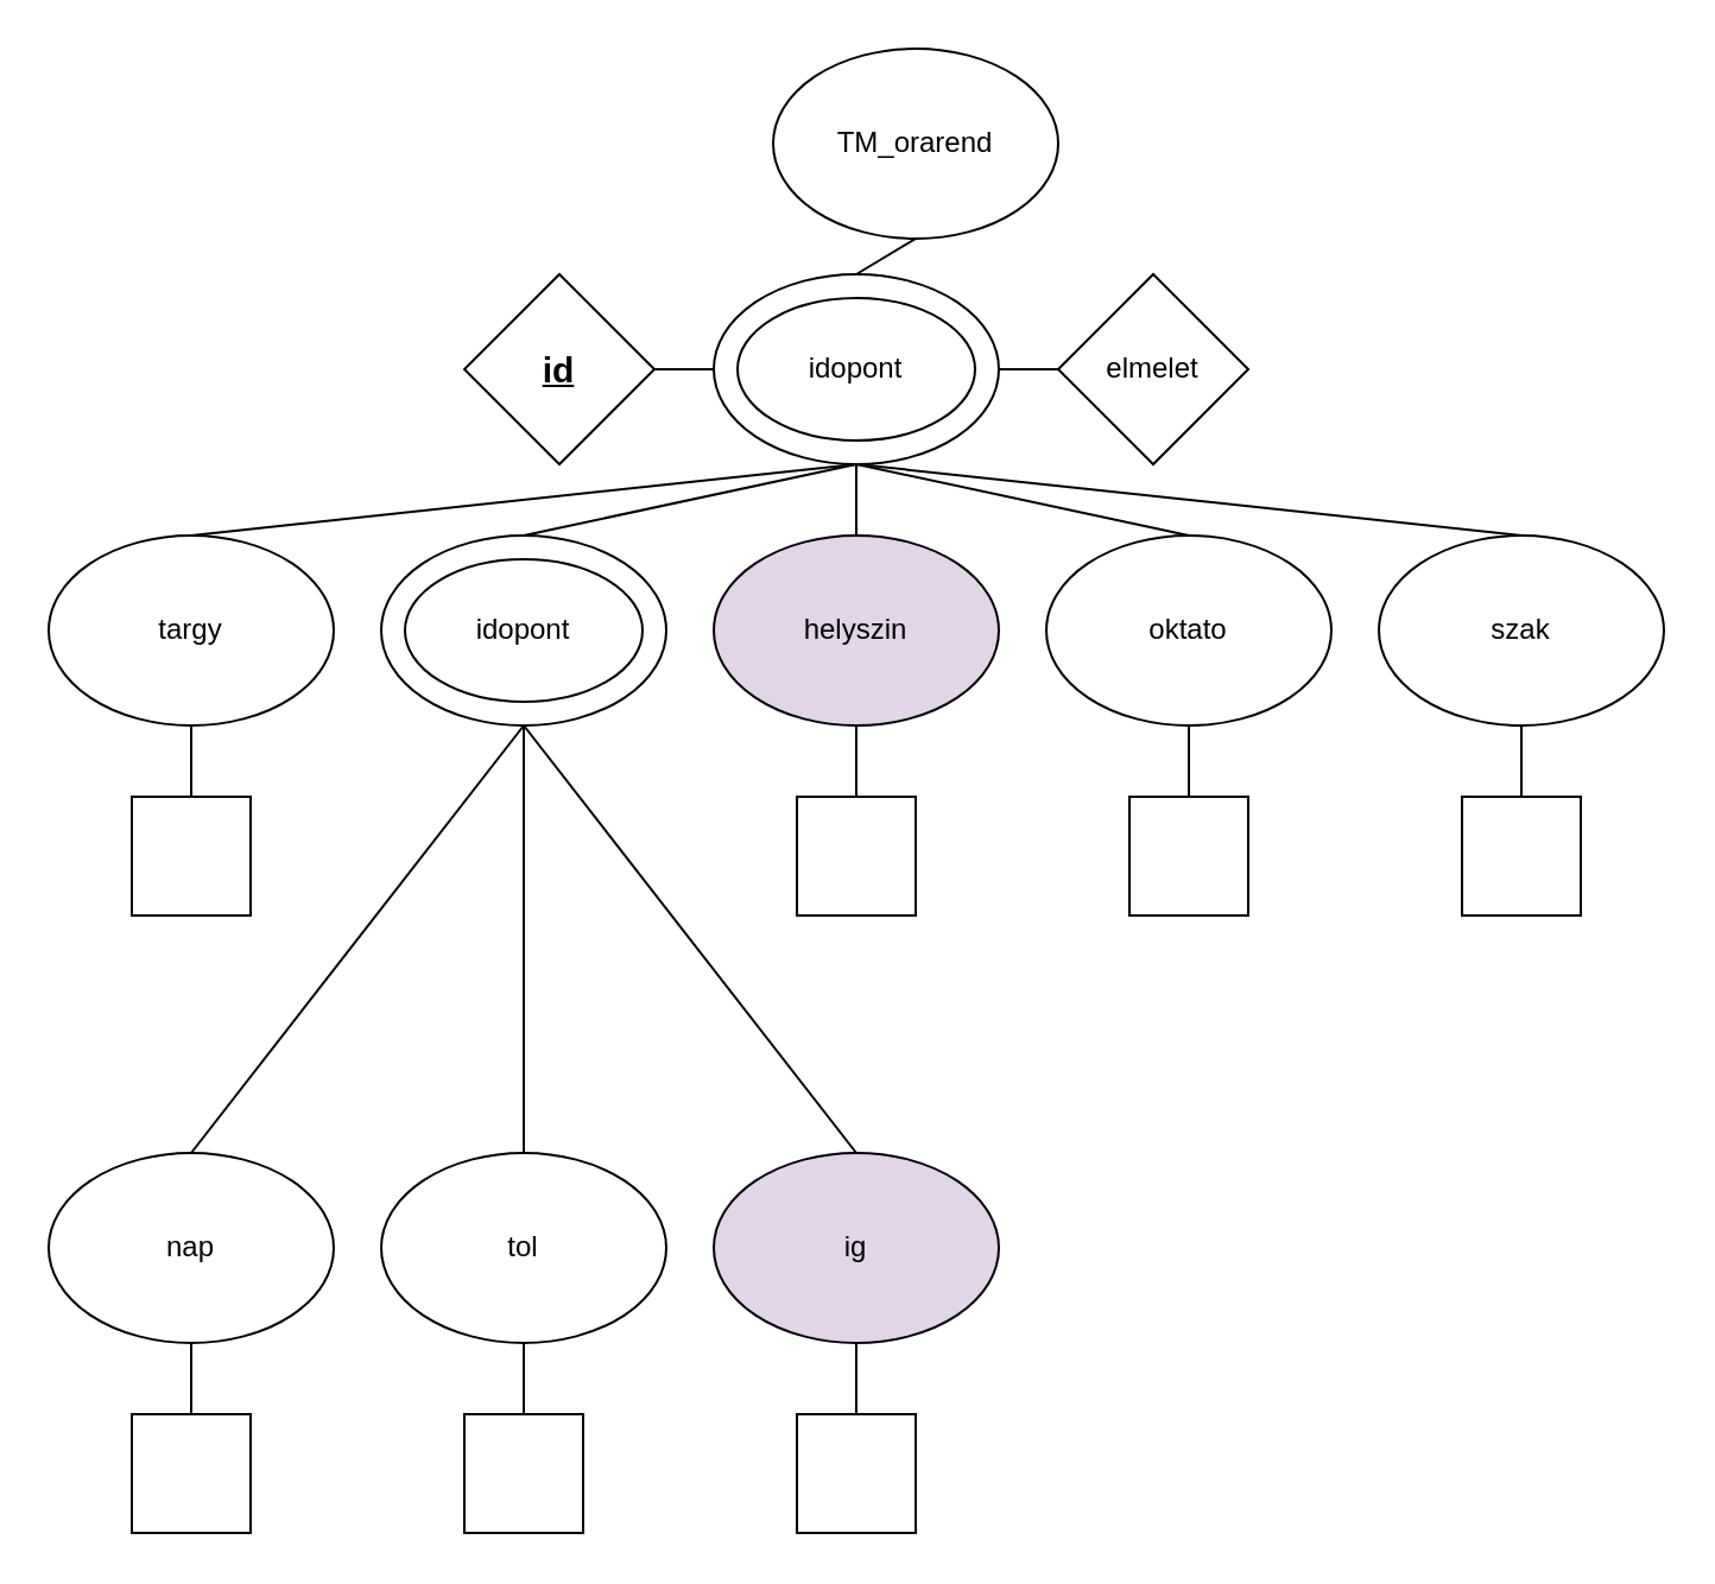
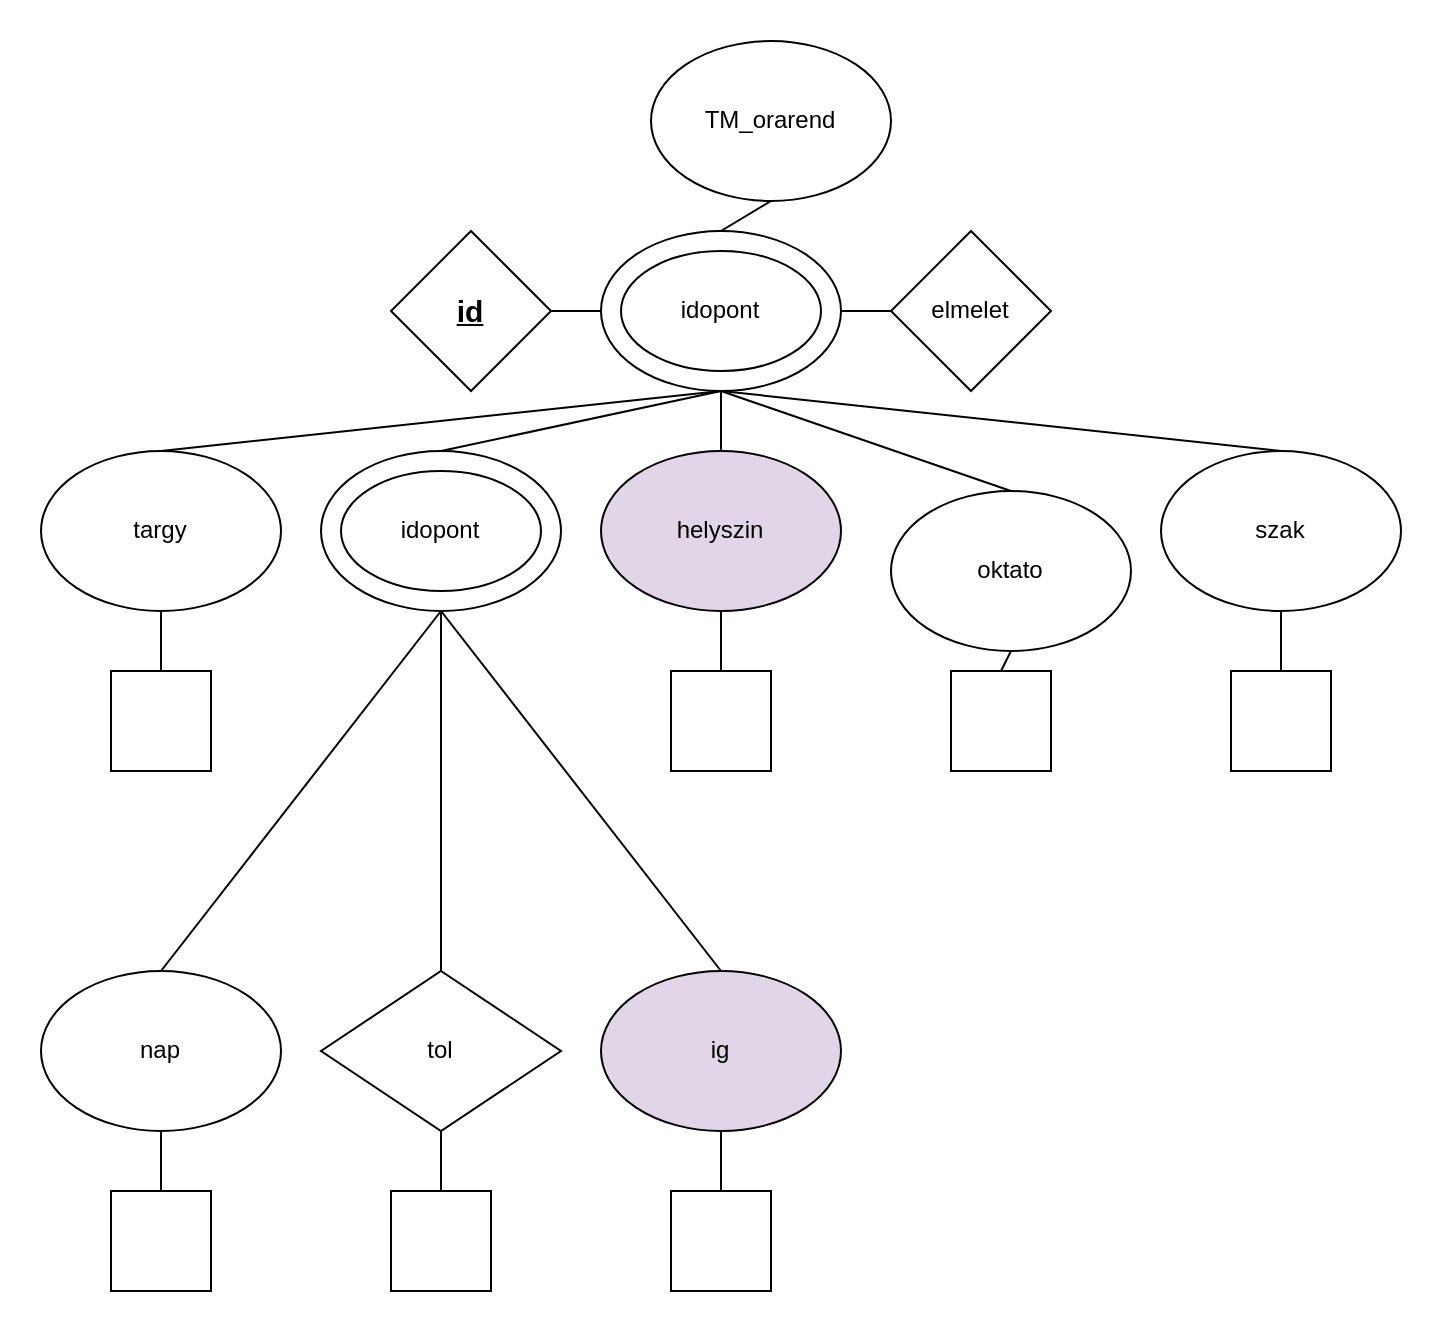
  <mxCell id="0" />
  <mxCell id="1" parent="0" />
  <mxCell id="2" value="TM_orarend" style="ellipse;whiteSpace=wrap;html=1;" parent="1" vertex="1"><mxGeometry x="325" y="20" width="120" height="80" as="geometry" /></mxCell>
  <mxCell id="3" value="&lt;u&gt;&lt;b&gt;&lt;font style=&quot;font-size: 15px;&quot;&gt;id&lt;/font&gt;&lt;/b&gt;&lt;/u&gt;" style="rhombus;whiteSpace=wrap;html=1;" parent="1" vertex="1"><mxGeometry x="195" y="115" width="80" height="80" as="geometry" /></mxCell>
  <mxCell id="4" value="elmelet" style="rhombus;whiteSpace=wrap;html=1;" parent="1" vertex="1"><mxGeometry x="445" y="115" width="80" height="80" as="geometry" /></mxCell>
  <mxCell id="5" value="idopont" style="ellipse;whiteSpace=wrap;html=1;" parent="1" vertex="1"><mxGeometry x="160" y="225" width="120" height="80" as="geometry" /></mxCell>
  <mxCell id="6" value="idopont" style="ellipse;whiteSpace=wrap;html=1;" parent="1" vertex="1"><mxGeometry x="170" y="235" width="100" height="60" as="geometry" /></mxCell>
  <mxCell id="7" value="helyszin" style="ellipse;whiteSpace=wrap;html=1;fillColor=#e1d5e7;" parent="1" vertex="1"><mxGeometry x="300" y="225" width="120" height="80" as="geometry" /></mxCell>
- <mxCell id="8" value="oktato" style="ellipse;whiteSpace=wrap;html=1;" parent="1" vertex="1"><mxGeometry x="440" y="225" width="120" height="80" as="geometry" /></mxCell>
+ <mxCell id="8" value="oktato" style="ellipse;whiteSpace=wrap;html=1;" parent="1" vertex="1"><mxGeometry x="445" y="245" width="120" height="80" as="geometry" /></mxCell>
  <mxCell id="9" value="szak" style="ellipse;whiteSpace=wrap;html=1;" parent="1" vertex="1"><mxGeometry x="580" y="225" width="120" height="80" as="geometry" /></mxCell>
  <mxCell id="10" value="targy" style="ellipse;whiteSpace=wrap;html=1;" parent="1" vertex="1"><mxGeometry x="20" y="225" width="120" height="80" as="geometry" /></mxCell>
  <mxCell id="11" value="nap" style="ellipse;whiteSpace=wrap;html=1;" parent="1" vertex="1"><mxGeometry x="20" y="485" width="120" height="80" as="geometry" /></mxCell>
- <mxCell id="12" value="tol" style="ellipse;whiteSpace=wrap;html=1;" parent="1" vertex="1"><mxGeometry x="160" y="485" width="120" height="80" as="geometry" /></mxCell>
+ <mxCell id="12" value="tol" style="rhombus;whiteSpace=wrap;html=1;" parent="1" vertex="1"><mxGeometry x="160" y="485" width="120" height="80" as="geometry" /></mxCell>
  <mxCell id="13" value="ig" style="ellipse;whiteSpace=wrap;html=1;fillColor=#e1d5e7;" parent="1" vertex="1"><mxGeometry x="300" y="485" width="120" height="80" as="geometry" /></mxCell>
  <mxCell id="14" value="" style="rounded=0;whiteSpace=wrap;html=1;" parent="1" vertex="1"><mxGeometry x="55" y="595" width="50" height="50" as="geometry" /></mxCell>
  <mxCell id="15" value="" style="rounded=0;whiteSpace=wrap;html=1;" parent="1" vertex="1"><mxGeometry x="195" y="595" width="50" height="50" as="geometry" /></mxCell>
  <mxCell id="16" value="" style="rounded=0;whiteSpace=wrap;html=1;" parent="1" vertex="1"><mxGeometry x="335" y="595" width="50" height="50" as="geometry" /></mxCell>
  <mxCell id="17" value="" style="rounded=0;whiteSpace=wrap;html=1;" parent="1" vertex="1"><mxGeometry x="335" y="335" width="50" height="50" as="geometry" /></mxCell>
  <mxCell id="18" value="" style="rounded=0;whiteSpace=wrap;html=1;" parent="1" vertex="1"><mxGeometry x="475" y="335" width="50" height="50" as="geometry" /></mxCell>
  <mxCell id="19" value="" style="rounded=0;whiteSpace=wrap;html=1;" parent="1" vertex="1"><mxGeometry x="615" y="335" width="50" height="50" as="geometry" /></mxCell>
  <mxCell id="20" value="" style="rounded=0;whiteSpace=wrap;html=1;" parent="1" vertex="1"><mxGeometry x="55" y="335" width="50" height="50" as="geometry" /></mxCell>
  <mxCell id="21" value="" style="endArrow=none;html=1;rounded=0;entryX=0.5;entryY=1;entryDx=0;entryDy=0;exitX=0.5;exitY=0;exitDx=0;exitDy=0;" parent="1" source="25" target="2" edge="1"><mxGeometry width="50" height="50" relative="1" as="geometry"><mxPoint x="395" y="125" as="sourcePoint" /><mxPoint x="220" y="265" as="targetPoint" /></mxGeometry></mxCell>
  <mxCell id="22" value="" style="endArrow=none;html=1;rounded=0;entryX=0.5;entryY=1;entryDx=0;entryDy=0;" parent="1" source="7" target="25" edge="1"><mxGeometry width="50" height="50" relative="1" as="geometry"><mxPoint x="170" y="315" as="sourcePoint" /><mxPoint x="395" y="195" as="targetPoint" /></mxGeometry></mxCell>
  <mxCell id="23" value="" style="endArrow=none;html=1;rounded=0;entryX=0.5;entryY=1;entryDx=0;entryDy=0;exitX=0.5;exitY=0;exitDx=0;exitDy=0;" parent="1" source="8" target="25" edge="1"><mxGeometry width="50" height="50" relative="1" as="geometry"><mxPoint x="440" y="267" as="sourcePoint" /><mxPoint x="437.426" y="183.284" as="targetPoint" /></mxGeometry></mxCell>
  <mxCell id="24" value="" style="endArrow=none;html=1;rounded=0;exitX=0.5;exitY=0;exitDx=0;exitDy=0;" parent="1" source="9" edge="1"><mxGeometry width="50" height="50" relative="1" as="geometry"><mxPoint x="529" y="326" as="sourcePoint" /><mxPoint x="360" y="195" as="targetPoint" /></mxGeometry></mxCell>
  <mxCell id="25" value="idopont" style="ellipse;whiteSpace=wrap;html=1;" parent="1" vertex="1"><mxGeometry x="300" y="115" width="120" height="80" as="geometry" /></mxCell>
  <mxCell id="26" value="idopont" style="ellipse;whiteSpace=wrap;html=1;" parent="1" vertex="1"><mxGeometry x="310" y="125" width="100" height="60" as="geometry" /></mxCell>
  <mxCell id="27" value="" style="endArrow=none;html=1;rounded=0;entryX=0.5;entryY=1;entryDx=0;entryDy=0;exitX=0.5;exitY=0;exitDx=0;exitDy=0;" parent="1" source="10" target="25" edge="1"><mxGeometry width="50" height="50" relative="1" as="geometry"><mxPoint x="782" y="301" as="sourcePoint" /><mxPoint x="610" y="215" as="targetPoint" /></mxGeometry></mxCell>
  <mxCell id="28" value="" style="endArrow=none;html=1;rounded=0;exitX=1;exitY=0.5;exitDx=0;exitDy=0;entryX=0;entryY=0.5;entryDx=0;entryDy=0;" parent="1" source="3" edge="1" target="25"><mxGeometry width="50" height="50" relative="1" as="geometry"><mxPoint x="778" y="283" as="sourcePoint" /><mxPoint x="320" y="125" as="targetPoint" /></mxGeometry></mxCell>
  <mxCell id="29" value="" style="endArrow=none;html=1;rounded=0;exitX=0;exitY=0.5;exitDx=0;exitDy=0;entryX=1;entryY=0.5;entryDx=0;entryDy=0;" parent="1" source="4" target="25" edge="1"><mxGeometry width="50" height="50" relative="1" as="geometry"><mxPoint x="240" y="275" as="sourcePoint" /><mxPoint x="410" y="135" as="targetPoint" /></mxGeometry></mxCell>
  <mxCell id="30" value="" style="endArrow=none;html=1;rounded=0;exitX=0.5;exitY=0;exitDx=0;exitDy=0;entryX=0.5;entryY=1;entryDx=0;entryDy=0;" parent="1" source="5" target="25" edge="1"><mxGeometry width="50" height="50" relative="1" as="geometry"><mxPoint x="310" y="285" as="sourcePoint" /><mxPoint x="515" y="215" as="targetPoint" /></mxGeometry></mxCell>
  <mxCell id="31" value="" style="endArrow=none;html=1;rounded=0;entryX=0.5;entryY=1;entryDx=0;entryDy=0;exitX=0.5;exitY=0;exitDx=0;exitDy=0;" parent="1" source="17" target="7" edge="1"><mxGeometry width="50" height="50" relative="1" as="geometry"><mxPoint x="390" y="235" as="sourcePoint" /><mxPoint x="390" y="205" as="targetPoint" /></mxGeometry></mxCell>
  <mxCell id="32" value="" style="endArrow=none;html=1;rounded=0;entryX=0.5;entryY=1;entryDx=0;entryDy=0;exitX=0.5;exitY=0;exitDx=0;exitDy=0;" parent="1" source="18" target="8" edge="1"><mxGeometry width="50" height="50" relative="1" as="geometry"><mxPoint x="470" y="365" as="sourcePoint" /><mxPoint x="470" y="335" as="targetPoint" /></mxGeometry></mxCell>
  <mxCell id="33" value="" style="endArrow=none;html=1;rounded=0;entryX=0.5;entryY=1;entryDx=0;entryDy=0;exitX=0.5;exitY=0;exitDx=0;exitDy=0;" parent="1" source="19" target="9" edge="1"><mxGeometry width="50" height="50" relative="1" as="geometry"><mxPoint x="640" y="325" as="sourcePoint" /><mxPoint x="590" y="315" as="targetPoint" /></mxGeometry></mxCell>
  <mxCell id="34" value="" style="endArrow=none;html=1;rounded=0;entryX=0.5;entryY=1;entryDx=0;entryDy=0;exitX=0.5;exitY=0;exitDx=0;exitDy=0;" parent="1" source="20" target="10" edge="1"><mxGeometry width="50" height="50" relative="1" as="geometry"><mxPoint x="680" y="345" as="sourcePoint" /><mxPoint x="680" y="325" as="targetPoint" /></mxGeometry></mxCell>
  <mxCell id="35" value="" style="endArrow=none;html=1;rounded=0;exitX=0.5;exitY=1;exitDx=0;exitDy=0;entryX=0.5;entryY=0;entryDx=0;entryDy=0;" parent="1" source="5" target="12" edge="1"><mxGeometry width="50" height="50" relative="1" as="geometry"><mxPoint x="290" y="267" as="sourcePoint" /><mxPoint x="388" y="225" as="targetPoint" /></mxGeometry></mxCell>
  <mxCell id="36" value="" style="endArrow=none;html=1;rounded=0;entryX=0.5;entryY=0;entryDx=0;entryDy=0;exitX=0.5;exitY=1;exitDx=0;exitDy=0;" parent="1" source="5" target="13" edge="1"><mxGeometry width="50" height="50" relative="1" as="geometry"><mxPoint x="220" y="315" as="sourcePoint" /><mxPoint x="270" y="555" as="targetPoint" /></mxGeometry></mxCell>
  <mxCell id="37" value="" style="endArrow=none;html=1;rounded=0;entryX=0.5;entryY=0;entryDx=0;entryDy=0;" parent="1" target="11" edge="1"><mxGeometry width="50" height="50" relative="1" as="geometry"><mxPoint x="220" y="305" as="sourcePoint" /><mxPoint x="408" y="417" as="targetPoint" /></mxGeometry></mxCell>
  <mxCell id="38" value="" style="endArrow=none;html=1;rounded=0;entryX=0.5;entryY=1;entryDx=0;entryDy=0;exitX=0.5;exitY=0;exitDx=0;exitDy=0;" parent="1" source="14" target="11" edge="1"><mxGeometry width="50" height="50" relative="1" as="geometry"><mxPoint x="440" y="345" as="sourcePoint" /><mxPoint x="440" y="315" as="targetPoint" /></mxGeometry></mxCell>
  <mxCell id="39" value="" style="endArrow=none;html=1;rounded=0;entryX=0.5;entryY=1;entryDx=0;entryDy=0;exitX=0.5;exitY=0;exitDx=0;exitDy=0;" parent="1" source="15" target="12" edge="1"><mxGeometry width="50" height="50" relative="1" as="geometry"><mxPoint x="310" y="535" as="sourcePoint" /><mxPoint x="310" y="505" as="targetPoint" /></mxGeometry></mxCell>
  <mxCell id="40" value="" style="endArrow=none;html=1;rounded=0;entryX=0.5;entryY=1;entryDx=0;entryDy=0;exitX=0.5;exitY=0;exitDx=0;exitDy=0;" parent="1" source="16" target="13" edge="1"><mxGeometry width="50" height="50" relative="1" as="geometry"><mxPoint x="290" y="555" as="sourcePoint" /><mxPoint x="290" y="525" as="targetPoint" /></mxGeometry></mxCell>
